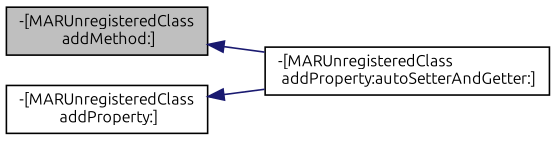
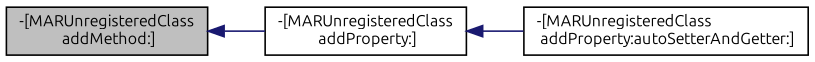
  digraph {
    fontname=Ubuntu
    rankdir=LR
    node [color=black fillcolor=white fontname=Ubuntu fontsize=10 shape=record style=filled]
    edge [color=midnightblue dir=back fontname=Ubuntu fontsize=10 labelfontname=Helvetica labelfontsize=10 style=solid]
    n1 [fillcolor=grey75 fontcolor=black height=0.2 label="-[MARUnregisteredClass\l addMethod:]" width=0.4]
    n2 [height=0.2 label="-[MARUnregisteredClass\l addProperty:autoSetterAndGetter:]" width=0.4]
    n3 [height=0.2 label="-[MARUnregisteredClass\l addProperty:]" width=0.4]
-   n1 -> n2
+   n1 -> n3
    n3 -> n2
  }
